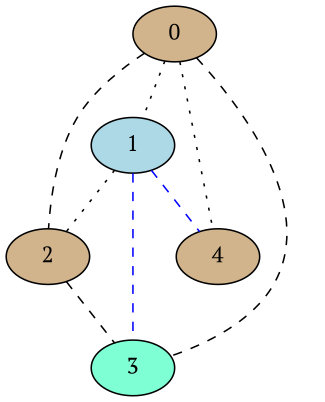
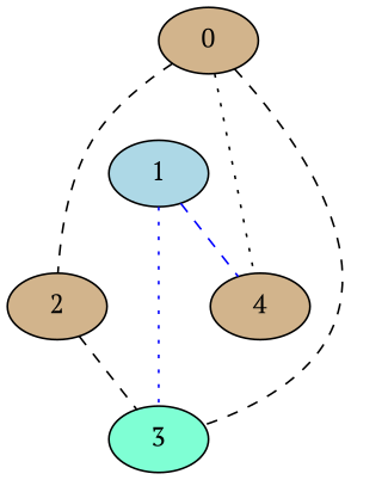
  graph {
    fontname="PT Serif"
    node [fillcolor=tan fontname="PT Serif" style=filled]
    edge [fontname="PT Serif" style=dashed]
    1 [fillcolor=lightblue]
    0
    2
    3 [fillcolor=aquamarine]
    4
-   1 -- 2 [style=dotted]
-   1 -- 3 [color=blue]
+   1 -- 3 [color=blue style=dotted]
    1 -- 4 [color=blue]
-   0 -- 1 [style=dotted]
    0 -- 2
    0 -- 3
    0 -- 4 [style=dotted]
    2 -- 3
  }
